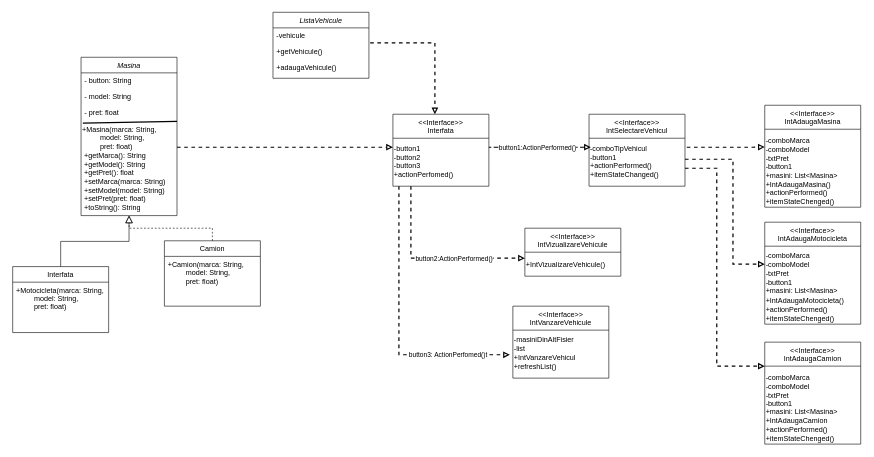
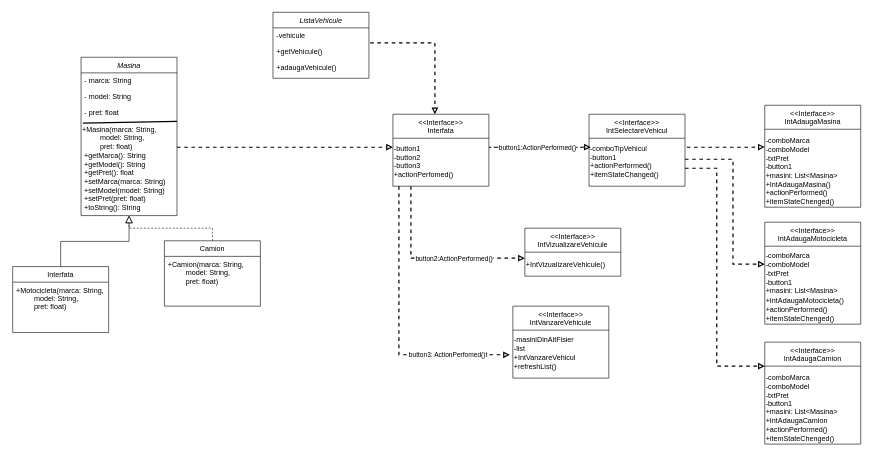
  <mxCell id="0" />
  <mxCell id="1" parent="0" />
  <mxCell id="2" value="Masina" style="swimlane;fontStyle=2;align=center;verticalAlign=top;childLayout=stackLayout;horizontal=1;startSize=26;horizontalStack=0;resizeParent=1;resizeLast=0;collapsible=1;marginBottom=0;rounded=0;shadow=0;strokeWidth=1;" parent="1" vertex="1"><mxGeometry x="134" y="95" width="160" height="264" as="geometry"><mxRectangle x="230" y="140" width="160" height="26" as="alternateBounds" /></mxGeometry></mxCell>
- <mxCell id="3" value="- button: String" style="text;align=left;verticalAlign=top;spacingLeft=4;spacingRight=4;overflow=hidden;rotatable=0;points=[[0,0.5],[1,0.5]];portConstraint=eastwest;rounded=0;" parent="2" vertex="1"><mxGeometry y="26" width="160" height="26" as="geometry" /></mxCell>
+ <mxCell id="3" value="- marca: String" style="text;align=left;verticalAlign=top;spacingLeft=4;spacingRight=4;overflow=hidden;rotatable=0;points=[[0,0.5],[1,0.5]];portConstraint=eastwest;rounded=0;" parent="2" vertex="1"><mxGeometry y="26" width="160" height="26" as="geometry" /></mxCell>
  <mxCell id="4" value="- model: String" style="text;align=left;verticalAlign=top;spacingLeft=4;spacingRight=4;overflow=hidden;rotatable=0;points=[[0,0.5],[1,0.5]];portConstraint=eastwest;rounded=0;shadow=0;html=0;" parent="2" vertex="1"><mxGeometry y="52" width="160" height="26" as="geometry" /></mxCell>
  <mxCell id="5" value="- pret: float&#10;&#10;" style="text;align=left;verticalAlign=top;spacingLeft=4;spacingRight=4;overflow=hidden;rotatable=0;points=[[0,0.5],[1,0.5]];portConstraint=eastwest;rounded=0;shadow=0;html=0;" parent="2" vertex="1"><mxGeometry y="78" width="160" height="26" as="geometry" /></mxCell>
  <mxCell id="6" value="" style="endArrow=none;shadow=0;strokeWidth=2;rounded=0;endFill=0;edgeStyle=elbowEdgeStyle;elbow=horizontal;exitX=0.019;exitY=0.038;exitDx=0;exitDy=0;exitPerimeter=0;entryX=1;entryY=0.019;entryDx=0;entryDy=0;entryPerimeter=0;" edge="1" parent="2" source="7" target="7"><mxGeometry x="0.5" y="41" relative="1" as="geometry"><mxPoint x="-6" y="112" as="sourcePoint" /><mxPoint x="198.5" y="116" as="targetPoint" /><mxPoint x="-40" y="32" as="offset" /><Array as="points" /></mxGeometry></mxCell>
  <mxCell id="7" value="&lt;div&gt;+Masina(marca: String,&amp;nbsp;&lt;/div&gt;&lt;div&gt;&amp;nbsp; &amp;nbsp; &amp;nbsp; &amp;nbsp; &amp;nbsp;model: String,&amp;nbsp;&lt;/div&gt;&lt;div&gt;&amp;nbsp; &amp;nbsp; &amp;nbsp; &amp;nbsp; &amp;nbsp;pret: float)&amp;nbsp; &amp;nbsp;&lt;/div&gt;&lt;div&gt;&amp;nbsp;+getMarca(): String&amp;nbsp; &amp;nbsp;&amp;nbsp;&lt;/div&gt;&lt;div&gt;&amp;nbsp;+getModel(): String&amp;nbsp; &amp;nbsp;&amp;nbsp;&lt;/div&gt;&lt;div&gt;&amp;nbsp;+getPret(): float&amp;nbsp; &amp;nbsp; &amp;nbsp;&amp;nbsp;&lt;/div&gt;&lt;div&gt;&amp;nbsp;+setMarca(marca: String)&lt;/div&gt;&lt;div&gt;&amp;nbsp;+setModel(model: String)&lt;/div&gt;&lt;div&gt;&amp;nbsp;+setPret(pret: float)&amp;nbsp;&amp;nbsp;&lt;/div&gt;&lt;div&gt;&amp;nbsp;+toString(): String&lt;/div&gt;" style="text;html=1;align=left;verticalAlign=bottom;resizable=0;points=[];autosize=1;strokeColor=none;fillColor=none;dashed=1;dashPattern=1 1;" vertex="1" parent="2"><mxGeometry y="104" width="160" height="156" as="geometry" /></mxCell>
  <mxCell id="8" value="Camion" style="swimlane;fontStyle=0;align=center;verticalAlign=top;childLayout=stackLayout;horizontal=1;startSize=26;horizontalStack=0;resizeParent=1;resizeLast=0;collapsible=1;marginBottom=0;rounded=0;shadow=0;strokeWidth=1;" parent="1" vertex="1"><mxGeometry x="273" y="401" width="160" height="109" as="geometry"><mxRectangle x="130" y="380" width="160" height="26" as="alternateBounds" /></mxGeometry></mxCell>
  <mxCell id="9" value="+Camion(marca: String, &#10;         model: String, &#10;         pret: float) " style="text;align=left;verticalAlign=top;spacingLeft=4;spacingRight=4;overflow=hidden;rotatable=0;points=[[0,0.5],[1,0.5]];portConstraint=eastwest;rounded=0;" parent="8" vertex="1"><mxGeometry y="26" width="160" height="83" as="geometry" /></mxCell>
  <mxCell id="10" value="" style="endArrow=block;endSize=10;endFill=0;shadow=0;strokeWidth=1;rounded=0;edgeStyle=elbowEdgeStyle;elbow=vertical;dashed=1;" parent="1" source="8" target="2" edge="1"><mxGeometry width="160" relative="1" as="geometry"><mxPoint x="354" y="273" as="sourcePoint" /><mxPoint x="354" y="273" as="targetPoint" /></mxGeometry></mxCell>
  <mxCell id="11" value="Interfata" style="swimlane;fontStyle=0;align=center;verticalAlign=top;childLayout=stackLayout;horizontal=1;startSize=26;horizontalStack=0;resizeParent=1;resizeLast=0;collapsible=1;marginBottom=0;rounded=0;shadow=0;strokeWidth=1;" parent="1" vertex="1"><mxGeometry x="20" y="444" width="160" height="110" as="geometry"><mxRectangle x="340" y="380" width="170" height="26" as="alternateBounds" /></mxGeometry></mxCell>
  <mxCell id="12" value="+Motocicleta(marca: String, &#10;         model: String, &#10;         pret: float) " style="text;align=left;verticalAlign=top;spacingLeft=4;spacingRight=4;overflow=hidden;rotatable=0;points=[[0,0.5],[1,0.5]];portConstraint=eastwest;rounded=0;" parent="11" vertex="1"><mxGeometry y="26" width="160" height="84" as="geometry" /></mxCell>
  <mxCell id="13" value="" style="endArrow=block;endSize=10;endFill=0;shadow=0;strokeWidth=1;rounded=0;edgeStyle=elbowEdgeStyle;elbow=vertical;" parent="1" source="11" target="2" edge="1"><mxGeometry width="160" relative="1" as="geometry"><mxPoint x="364" y="443" as="sourcePoint" /><mxPoint x="464" y="341" as="targetPoint" /></mxGeometry></mxCell>
  <mxCell id="14" value="&lt;&lt;Interface&gt;&gt;&#10;Interfata" style="swimlane;fontStyle=0;align=center;verticalAlign=top;childLayout=stackLayout;horizontal=1;startSize=40;horizontalStack=0;resizeParent=1;resizeLast=0;collapsible=1;marginBottom=0;rounded=0;shadow=0;strokeWidth=1;" parent="1" vertex="1"><mxGeometry x="654" y="190" width="160" height="120" as="geometry"><mxRectangle x="550" y="140" width="160" height="26" as="alternateBounds" /></mxGeometry></mxCell>
  <mxCell id="15" value="-button1&lt;br&gt; -button2 &lt;br&gt;-button3&lt;br&gt;+actionPerfomed()" style="text;html=1;align=left;verticalAlign=bottom;resizable=0;points=[];autosize=1;strokeColor=none;fillColor=none;rounded=0;" vertex="1" parent="14"><mxGeometry y="40" width="160" height="70" as="geometry" /></mxCell>
  <mxCell id="16" value="" style="endArrow=block;shadow=0;strokeWidth=2;rounded=0;endFill=0;edgeStyle=elbowEdgeStyle;elbow=horizontal;dashed=1;" parent="1" source="2" target="14" edge="1"><mxGeometry x="0.5" y="41" relative="1" as="geometry"><mxPoint x="534" y="262" as="sourcePoint" /><mxPoint x="694" y="262" as="targetPoint" /><mxPoint x="-40" y="32" as="offset" /><Array as="points"><mxPoint x="634" y="245" /><mxPoint x="624" y="245" /></Array></mxGeometry></mxCell>
  <mxCell id="17" value="" style="endArrow=block;shadow=0;strokeWidth=2;rounded=0;endFill=0;edgeStyle=elbowEdgeStyle;elbow=horizontal;dashed=1;" edge="1" parent="1"><mxGeometry x="0.5" y="41" relative="1" as="geometry"><mxPoint x="974" y="245" as="sourcePoint" /><mxPoint x="984" y="245" as="targetPoint" /><mxPoint x="-40" y="32" as="offset" /><Array as="points"><mxPoint x="814" y="250" /><mxPoint x="1024" y="244.58" /></Array></mxGeometry></mxCell>
  <mxCell id="18" value="button1:ActionPerformed()" style="edgeLabel;html=1;align=center;verticalAlign=middle;resizable=0;points=[];rounded=0;" vertex="1" connectable="0" parent="17"><mxGeometry x="0.278" relative="1" as="geometry"><mxPoint x="29" as="offset" /></mxGeometry></mxCell>
  <mxCell id="19" value="&lt;&lt;Interface&gt;&gt;&#10;IntSelectareVehicul" style="swimlane;fontStyle=0;align=center;verticalAlign=top;childLayout=stackLayout;horizontal=1;startSize=40;horizontalStack=0;resizeParent=1;resizeLast=0;collapsible=1;marginBottom=0;rounded=0;shadow=0;strokeWidth=1;" vertex="1" parent="1"><mxGeometry x="981" y="190" width="160" height="120" as="geometry"><mxRectangle x="550" y="140" width="160" height="26" as="alternateBounds" /></mxGeometry></mxCell>
  <mxCell id="20" value="-comboTipVehicul  &lt;br&gt;-button1  &lt;br&gt;+actionPerformed()&lt;br&gt;+itemStateChanged()" style="text;html=1;align=left;verticalAlign=bottom;resizable=0;points=[];autosize=1;strokeColor=none;fillColor=none;rounded=0;" vertex="1" parent="19"><mxGeometry y="40" width="160" height="70" as="geometry" /></mxCell>
  <mxCell id="21" value="" style="endArrow=block;shadow=0;strokeWidth=2;rounded=0;endFill=0;edgeStyle=elbowEdgeStyle;elbow=horizontal;dashed=1;" edge="1" parent="1"><mxGeometry x="0.5" y="41" relative="1" as="geometry"><mxPoint x="684" y="310" as="sourcePoint" /><mxPoint x="874" y="430" as="targetPoint" /><mxPoint x="-40" y="32" as="offset" /><Array as="points"><mxPoint x="684" y="430" /><mxPoint x="894" y="380" /></Array></mxGeometry></mxCell>
  <mxCell id="22" value="button2:ActionPerformed()" style="edgeLabel;html=1;align=center;verticalAlign=middle;resizable=0;points=[];rounded=0;" vertex="1" connectable="0" parent="21"><mxGeometry x="0.103" y="4" relative="1" as="geometry"><mxPoint x="20" y="4" as="offset" /></mxGeometry></mxCell>
  <mxCell id="23" value="&lt;&lt;Interface&gt;&gt;&#10;IntVizualizareVehicule&#10;" style="swimlane;fontStyle=0;align=center;verticalAlign=top;childLayout=stackLayout;horizontal=1;startSize=40;horizontalStack=0;resizeParent=1;resizeLast=0;collapsible=1;marginBottom=0;rounded=0;shadow=0;strokeWidth=1;" vertex="1" parent="1"><mxGeometry x="874" y="380" width="160" height="80" as="geometry"><mxRectangle x="550" y="140" width="160" height="26" as="alternateBounds" /></mxGeometry></mxCell>
  <mxCell id="24" value="+IntVizualizareVehicule()" style="text;html=1;align=left;verticalAlign=bottom;resizable=0;points=[];autosize=1;strokeColor=none;fillColor=none;rounded=0;" vertex="1" parent="23"><mxGeometry y="40" width="160" height="30" as="geometry" /></mxCell>
  <mxCell id="25" value="" style="endArrow=block;shadow=0;strokeWidth=2;rounded=0;endFill=0;edgeStyle=elbowEdgeStyle;elbow=horizontal;dashed=1;entryX=-0.031;entryY=0.586;entryDx=0;entryDy=0;entryPerimeter=0;" edge="1" parent="1" target="28"><mxGeometry x="0.5" y="41" relative="1" as="geometry"><mxPoint x="664" y="310" as="sourcePoint" /><mxPoint x="854" y="650" as="targetPoint" /><mxPoint x="-40" y="32" as="offset" /><Array as="points"><mxPoint x="664" y="650" /><mxPoint x="874" y="600" /></Array></mxGeometry></mxCell>
  <mxCell id="26" value="button3: ActionPerfomed()t" style="edgeLabel;html=1;align=center;verticalAlign=middle;resizable=0;points=[];rounded=0;" vertex="1" connectable="0" parent="25"><mxGeometry x="0.673" y="1" relative="1" as="geometry"><mxPoint x="-27" y="1" as="offset" /></mxGeometry></mxCell>
  <mxCell id="27" value="&lt;&lt;Interface&gt;&gt;&#10;IntVanzareVehicule&#10;" style="swimlane;fontStyle=0;align=center;verticalAlign=top;childLayout=stackLayout;horizontal=1;startSize=40;horizontalStack=0;resizeParent=1;resizeLast=0;collapsible=1;marginBottom=0;rounded=0;shadow=0;strokeWidth=1;" vertex="1" parent="1"><mxGeometry x="854" y="510" width="160" height="120" as="geometry"><mxRectangle x="550" y="140" width="160" height="26" as="alternateBounds" /></mxGeometry></mxCell>
  <mxCell id="28" value="-masiniDinAltFisier&lt;br&gt;-list&lt;br&gt;+IntVanzareVehicul&lt;br&gt;+refreshList()" style="text;html=1;align=left;verticalAlign=bottom;resizable=0;points=[];autosize=1;strokeColor=none;fillColor=none;rounded=0;" vertex="1" parent="27"><mxGeometry y="40" width="160" height="70" as="geometry" /></mxCell>
  <mxCell id="29" value="" style="endArrow=block;shadow=0;strokeWidth=2;rounded=0;endFill=0;edgeStyle=elbowEdgeStyle;elbow=horizontal;dashed=1;" edge="1" parent="1"><mxGeometry x="0.5" y="41" relative="1" as="geometry"><mxPoint x="1144" y="245" as="sourcePoint" /><mxPoint x="1274" y="244.58" as="targetPoint" /><mxPoint x="-40" y="32" as="offset" /><Array as="points"><mxPoint x="1254" y="244.58" /><mxPoint x="1244" y="244.58" /></Array></mxGeometry></mxCell>
  <mxCell id="30" value="&lt;&lt;Interface&gt;&gt;&#10;IntAdaugaMasina" style="swimlane;fontStyle=0;align=center;verticalAlign=top;childLayout=stackLayout;horizontal=1;startSize=40;horizontalStack=0;resizeParent=1;resizeLast=0;collapsible=1;marginBottom=0;rounded=0;shadow=0;strokeWidth=1;" vertex="1" parent="1"><mxGeometry x="1274" y="175" width="160" height="170" as="geometry"><mxRectangle x="550" y="140" width="160" height="26" as="alternateBounds" /></mxGeometry></mxCell>
  <mxCell id="31" value="-comboMarca&lt;br&gt;-comboModel&lt;br&gt; -txtPret  &lt;br&gt;-button1 &lt;br&gt;+masini: List&amp;lt;Masina&amp;gt;&lt;br&gt;+IntAdaugaMasina()&lt;br&gt;+actionPerformed()&lt;br&gt;+itemStateChenged()" style="text;html=1;align=left;verticalAlign=bottom;resizable=0;points=[];autosize=1;strokeColor=none;fillColor=none;rounded=0;" vertex="1" parent="30"><mxGeometry y="40" width="160" height="130" as="geometry" /></mxCell>
  <mxCell id="32" value="&lt;&lt;Interface&gt;&gt;&#10;IntAdaugaMotocicleta" style="swimlane;fontStyle=0;align=center;verticalAlign=top;childLayout=stackLayout;horizontal=1;startSize=40;horizontalStack=0;resizeParent=1;resizeLast=0;collapsible=1;marginBottom=0;rounded=0;shadow=0;strokeWidth=1;" vertex="1" parent="1"><mxGeometry x="1274" y="370" width="160" height="170" as="geometry"><mxRectangle x="550" y="140" width="160" height="26" as="alternateBounds" /></mxGeometry></mxCell>
  <mxCell id="33" value="-comboMarca&lt;br style=&quot;border-color: var(--border-color);&quot;&gt;&lt;span style=&quot;&quot;&gt;-comboModel&lt;/span&gt;&lt;br style=&quot;border-color: var(--border-color);&quot;&gt;&lt;span style=&quot;&quot;&gt;-txtPret&lt;/span&gt;&lt;br style=&quot;border-color: var(--border-color);&quot;&gt;&lt;span style=&quot;&quot;&gt;-button1&lt;/span&gt;&lt;br style=&quot;border-color: var(--border-color);&quot;&gt;&lt;span style=&quot;&quot;&gt;+masini: List&amp;lt;Masina&amp;gt;&lt;br&gt;&lt;/span&gt;+IntAdaugaMotocicleta()&lt;font face=&quot;Söhne Mono, Monaco, Andale Mono, Ubuntu Mono, monospace&quot; color=&quot;#ffffff&quot;&gt;&lt;span style=&quot;font-size: 14px; background-color: rgb(0, 0, 0);&quot;&gt;&lt;br&gt;&lt;/span&gt;&lt;/font&gt;&lt;span style=&quot;&quot;&gt;+actionPerformed()&lt;/span&gt;&lt;br style=&quot;border-color: var(--border-color);&quot;&gt;&lt;span style=&quot;&quot;&gt;+itemStateChenged()&lt;/span&gt;" style="text;html=1;align=left;verticalAlign=bottom;resizable=0;points=[];autosize=1;strokeColor=none;fillColor=none;rounded=0;" vertex="1" parent="32"><mxGeometry y="40" width="160" height="130" as="geometry" /></mxCell>
  <mxCell id="34" value="&lt;&lt;Interface&gt;&gt;&#10;IntAdaugaCamion" style="swimlane;fontStyle=0;align=center;verticalAlign=top;childLayout=stackLayout;horizontal=1;startSize=40;horizontalStack=0;resizeParent=1;resizeLast=0;collapsible=1;marginBottom=0;rounded=0;shadow=0;strokeWidth=1;" vertex="1" parent="1"><mxGeometry x="1274" y="570" width="160" height="170" as="geometry"><mxRectangle x="550" y="140" width="160" height="26" as="alternateBounds" /></mxGeometry></mxCell>
  <mxCell id="35" value="-comboMarca&lt;br style=&quot;border-color: var(--border-color);&quot;&gt;-comboModel&lt;br style=&quot;border-color: var(--border-color);&quot;&gt;&lt;span style=&quot;border-color: var(--border-color);&quot;&gt;-txtPret&lt;/span&gt;&lt;br style=&quot;border-color: var(--border-color);&quot;&gt;&lt;span style=&quot;border-color: var(--border-color);&quot;&gt;-button1&lt;/span&gt;&lt;br style=&quot;border-color: var(--border-color);&quot;&gt;&lt;span style=&quot;border-color: var(--border-color);&quot;&gt;+masini: List&amp;lt;Masina&amp;gt;&lt;br&gt;&lt;/span&gt;+IntAdaugaCamion&lt;br style=&quot;border-color: var(--border-color);&quot;&gt;&lt;span style=&quot;border-color: var(--border-color);&quot;&gt;+actionPerformed()&lt;/span&gt;&lt;br style=&quot;border-color: var(--border-color);&quot;&gt;&lt;span style=&quot;border-color: var(--border-color);&quot;&gt;+itemStateChenged()&lt;/span&gt;" style="text;html=1;align=left;verticalAlign=bottom;resizable=0;points=[];autosize=1;strokeColor=none;fillColor=none;rounded=0;" vertex="1" parent="34"><mxGeometry y="40" width="160" height="130" as="geometry" /></mxCell>
  <mxCell id="36" value="" style="endArrow=block;shadow=0;strokeWidth=2;rounded=0;endFill=0;edgeStyle=elbowEdgeStyle;elbow=horizontal;dashed=1;" edge="1" parent="1"><mxGeometry x="0.5" y="41" relative="1" as="geometry"><mxPoint x="1141" y="265" as="sourcePoint" /><mxPoint x="1274" y="440" as="targetPoint" /><mxPoint x="-40" y="32" as="offset" /><Array as="points"><mxPoint x="1221" y="350" /><mxPoint x="1301" y="390" /></Array></mxGeometry></mxCell>
  <mxCell id="37" value="" style="endArrow=block;shadow=0;strokeWidth=2;rounded=0;endFill=0;edgeStyle=elbowEdgeStyle;elbow=horizontal;dashed=1;exitX=1;exitY=0.75;exitDx=0;exitDy=0;" edge="1" parent="1" source="19"><mxGeometry x="0.5" y="41" relative="1" as="geometry"><mxPoint x="1184" y="440" as="sourcePoint" /><mxPoint x="1274" y="610" as="targetPoint" /><mxPoint x="-40" y="32" as="offset" /><Array as="points"><mxPoint x="1194" y="450" /><mxPoint x="1344" y="565" /></Array></mxGeometry></mxCell>
  <mxCell id="38" value="" style="endArrow=block;shadow=0;strokeWidth=2;rounded=0;endFill=0;edgeStyle=elbowEdgeStyle;elbow=horizontal;dashed=1;" edge="1" parent="1"><mxGeometry x="0.5" y="41" relative="1" as="geometry"><mxPoint x="814" y="244.58" as="sourcePoint" /><mxPoint x="814" y="244.58" as="targetPoint" /><mxPoint x="-40" y="32" as="offset" /><Array as="points" /></mxGeometry></mxCell>
  <mxCell id="39" value="ListaVehicule" style="swimlane;fontStyle=2;align=center;verticalAlign=top;childLayout=stackLayout;horizontal=1;startSize=26;horizontalStack=0;resizeParent=1;resizeLast=0;collapsible=1;marginBottom=0;rounded=0;shadow=0;strokeWidth=1;" vertex="1" parent="1"><mxGeometry x="454" y="20" width="160" height="110" as="geometry"><mxRectangle x="230" y="140" width="160" height="26" as="alternateBounds" /></mxGeometry></mxCell>
  <mxCell id="40" value="-vehicule" style="text;align=left;verticalAlign=top;spacingLeft=4;spacingRight=4;overflow=hidden;rotatable=0;points=[[0,0.5],[1,0.5]];portConstraint=eastwest;rounded=0;" vertex="1" parent="39"><mxGeometry y="26" width="160" height="26" as="geometry" /></mxCell>
  <mxCell id="41" value="+getVehicule()" style="text;align=left;verticalAlign=top;spacingLeft=4;spacingRight=4;overflow=hidden;rotatable=0;points=[[0,0.5],[1,0.5]];portConstraint=eastwest;rounded=0;shadow=0;html=0;" vertex="1" parent="39"><mxGeometry y="52" width="160" height="26" as="geometry" /></mxCell>
  <mxCell id="42" value="+adaugaVehicule()" style="text;align=left;verticalAlign=top;spacingLeft=4;spacingRight=4;overflow=hidden;rotatable=0;points=[[0,0.5],[1,0.5]];portConstraint=eastwest;rounded=0;shadow=0;html=0;" vertex="1" parent="39"><mxGeometry y="78" width="160" height="26" as="geometry" /></mxCell>
  <mxCell id="43" value="" style="endArrow=block;shadow=0;strokeWidth=2;rounded=0;endFill=0;edgeStyle=elbowEdgeStyle;elbow=horizontal;dashed=1;exitX=1.013;exitY=-0.038;exitDx=0;exitDy=0;exitPerimeter=0;" edge="1" parent="1" source="41"><mxGeometry x="0.5" y="41" relative="1" as="geometry"><mxPoint x="614" y="120.42" as="sourcePoint" /><mxPoint x="724" y="190" as="targetPoint" /><mxPoint x="-40" y="32" as="offset" /><Array as="points"><mxPoint x="724" y="120" /><mxPoint x="714" y="120" /></Array></mxGeometry></mxCell>
